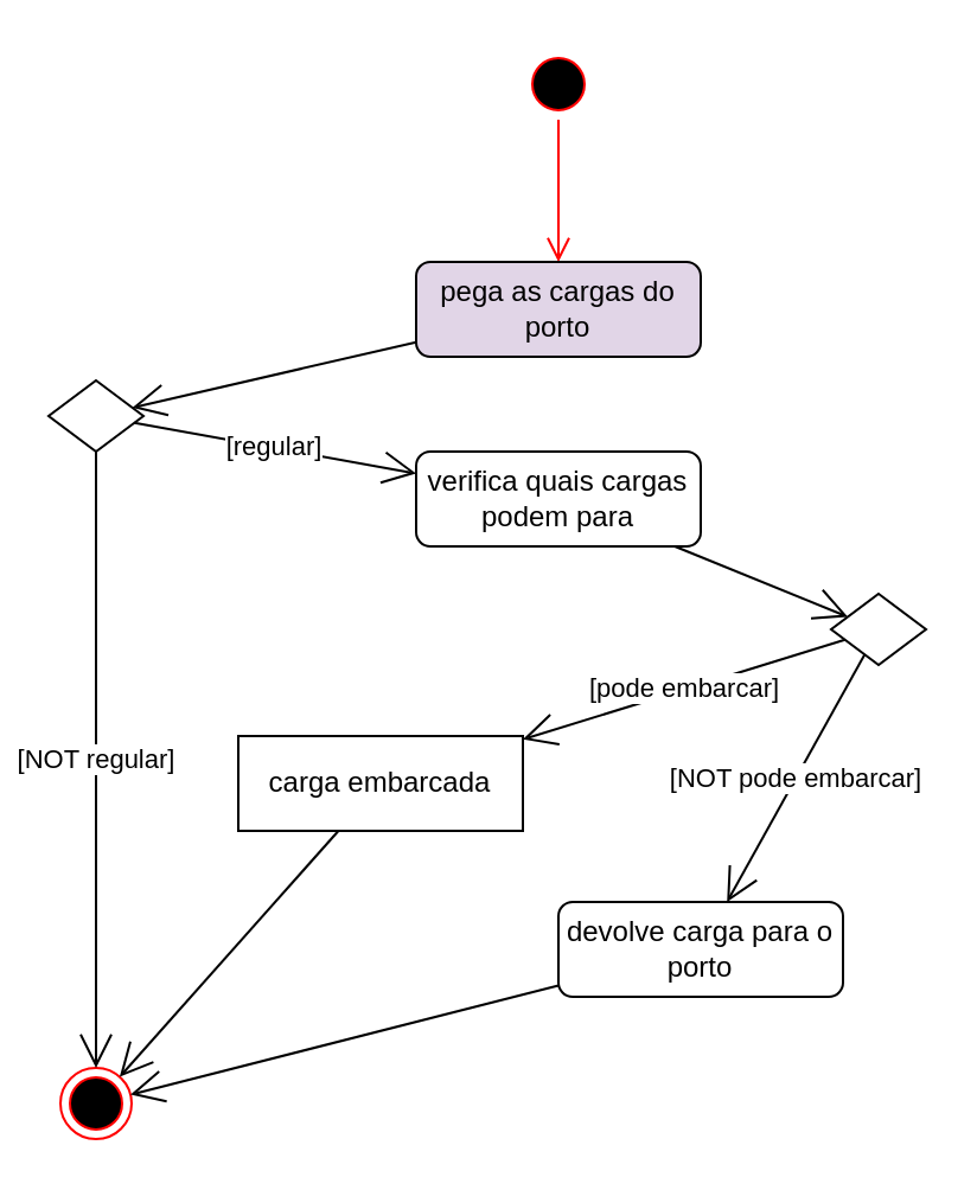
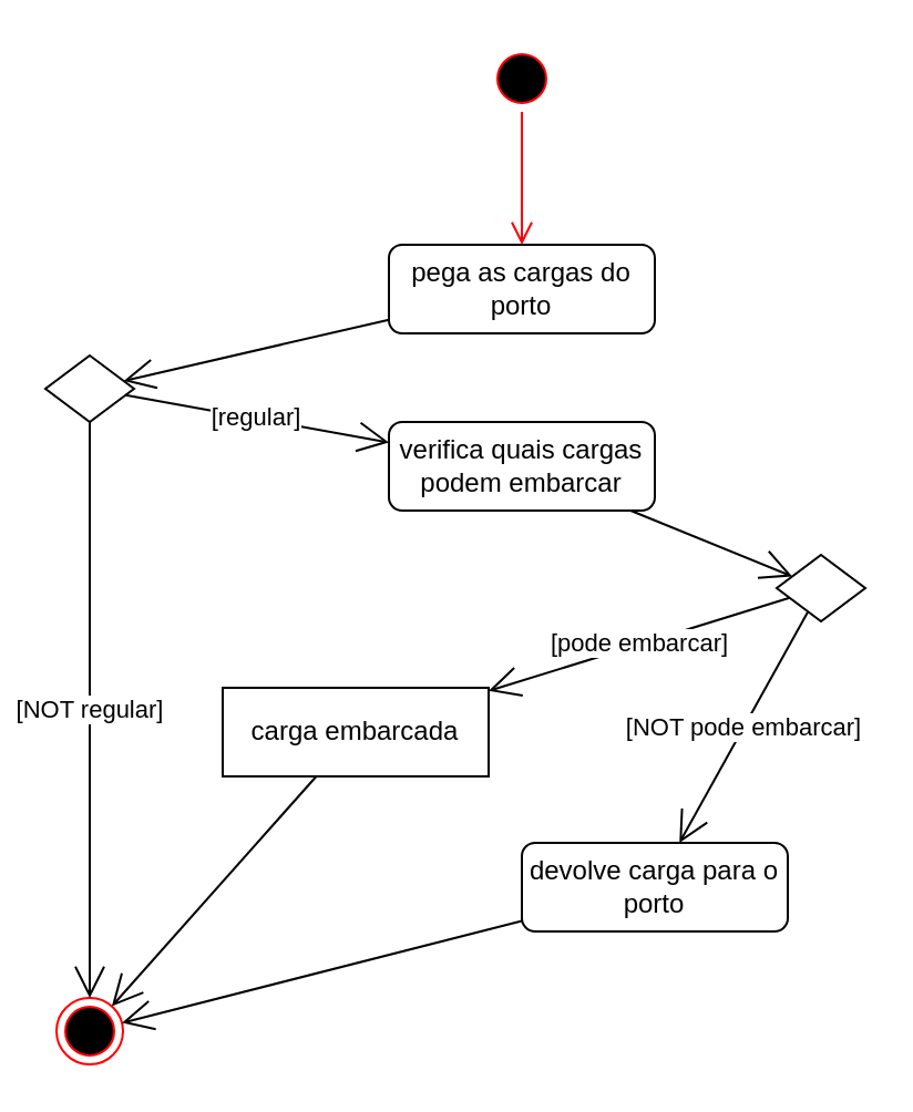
  <mxCell id="0" />
  <mxCell id="1" parent="0" />
  <mxCell id="2" value="" style="ellipse;html=1;shape=startState;fillColor=#000000;strokeColor=#ff0000;" parent="1" vertex="1"><mxGeometry x="220" y="20" width="30" height="30" as="geometry" /></mxCell>
  <mxCell id="3" value="" style="edgeStyle=orthogonalEdgeStyle;html=1;verticalAlign=bottom;endArrow=open;endSize=8;strokeColor=#ff0000;rounded=0;" parent="1" source="2" target="4" edge="1"><mxGeometry relative="1" as="geometry"><mxPoint x="235" y="110" as="targetPoint" /></mxGeometry></mxCell>
- <mxCell id="4" value="pega as cargas do porto" style="rounded=1;whiteSpace=wrap;html=1;fillColor=#e1d5e7;" parent="1" vertex="1"><mxGeometry x="175" y="110" width="120" height="40" as="geometry" /></mxCell>
- <mxCell id="5" value="verifica quais cargas podem para" style="rounded=1;whiteSpace=wrap;html=1;" parent="1" vertex="1"><mxGeometry x="175" y="190" width="120" height="40" as="geometry" /></mxCell>
+ <mxCell id="4" value="pega as cargas do porto" style="rounded=1;whiteSpace=wrap;html=1;" parent="1" vertex="1"><mxGeometry x="175" y="110" width="120" height="40" as="geometry" /></mxCell>
+ <mxCell id="5" value="verifica quais cargas podem embarcar" style="rounded=1;whiteSpace=wrap;html=1;" parent="1" vertex="1"><mxGeometry x="175" y="190" width="120" height="40" as="geometry" /></mxCell>
  <mxCell id="6" value="carga embarcada" style="whiteSpace=wrap;html=1;rounded=0;" parent="1" vertex="1"><mxGeometry x="100" y="310" width="120" height="40" as="geometry" /></mxCell>
  <mxCell id="7" value="" style="rhombus;whiteSpace=wrap;html=1;" parent="1" vertex="1"><mxGeometry x="20" y="160" width="40" height="30" as="geometry" /></mxCell>
  <mxCell id="8" value="" style="endArrow=open;endFill=1;endSize=12;html=1;rounded=0;" parent="1" source="4" target="7" edge="1"><mxGeometry width="160" relative="1" as="geometry"><mxPoint x="160" y="270" as="sourcePoint" /><mxPoint x="90" y="130" as="targetPoint" /></mxGeometry></mxCell>
  <mxCell id="9" value="[regular]" style="endArrow=open;endFill=1;endSize=12;html=1;rounded=0;" parent="1" source="7" target="5" edge="1"><mxGeometry width="160" relative="1" as="geometry"><mxPoint x="160" y="270" as="sourcePoint" /><mxPoint x="320" y="270" as="targetPoint" /></mxGeometry></mxCell>
  <mxCell id="10" value="" style="ellipse;html=1;shape=endState;fillColor=#000000;strokeColor=#ff0000;" parent="1" vertex="1"><mxGeometry x="25" y="450" width="30" height="30" as="geometry" /></mxCell>
  <mxCell id="11" value="[NOT regular]" style="endArrow=open;endFill=1;endSize=12;html=1;rounded=0;" parent="1" source="7" target="10" edge="1"><mxGeometry width="160" relative="1" as="geometry"><mxPoint x="160" y="270" as="sourcePoint" /><mxPoint x="320" y="270" as="targetPoint" /></mxGeometry></mxCell>
  <mxCell id="12" value="" style="rhombus;whiteSpace=wrap;html=1;" parent="1" vertex="1"><mxGeometry x="350" y="250" width="40" height="30" as="geometry" /></mxCell>
  <mxCell id="13" value="" style="endArrow=open;endFill=1;endSize=12;html=1;rounded=0;" parent="1" source="5" target="12" edge="1"><mxGeometry width="160" relative="1" as="geometry"><mxPoint x="160" y="270" as="sourcePoint" /><mxPoint x="320" y="270" as="targetPoint" /></mxGeometry></mxCell>
  <mxCell id="14" value="[pode embarcar]" style="endArrow=open;endFill=1;endSize=12;html=1;rounded=0;" parent="1" source="12" target="6" edge="1"><mxGeometry width="160" relative="1" as="geometry"><mxPoint x="390" y="330" as="sourcePoint" /><mxPoint x="320" y="270" as="targetPoint" /></mxGeometry></mxCell>
  <mxCell id="15" value="" style="endArrow=open;endFill=1;endSize=12;html=1;rounded=0;" parent="1" source="6" target="10" edge="1"><mxGeometry width="160" relative="1" as="geometry"><mxPoint x="160" y="270" as="sourcePoint" /><mxPoint x="320" y="270" as="targetPoint" /></mxGeometry></mxCell>
  <mxCell id="16" value="devolve carga para o porto" style="rounded=1;whiteSpace=wrap;html=1;" parent="1" vertex="1"><mxGeometry x="235" y="380" width="120" height="40" as="geometry" /></mxCell>
  <mxCell id="17" value="[NOT pode embarcar]" style="endArrow=open;endFill=1;endSize=12;html=1;rounded=0;" parent="1" source="12" target="16" edge="1"><mxGeometry width="160" relative="1" as="geometry"><mxPoint x="160" y="260" as="sourcePoint" /><mxPoint x="320" y="260" as="targetPoint" /></mxGeometry></mxCell>
  <mxCell id="18" value="" style="endArrow=open;endFill=1;endSize=12;html=1;rounded=0;" parent="1" source="16" target="10" edge="1"><mxGeometry width="160" relative="1" as="geometry"><mxPoint x="160" y="260" as="sourcePoint" /><mxPoint x="320" y="260" as="targetPoint" /></mxGeometry></mxCell>
